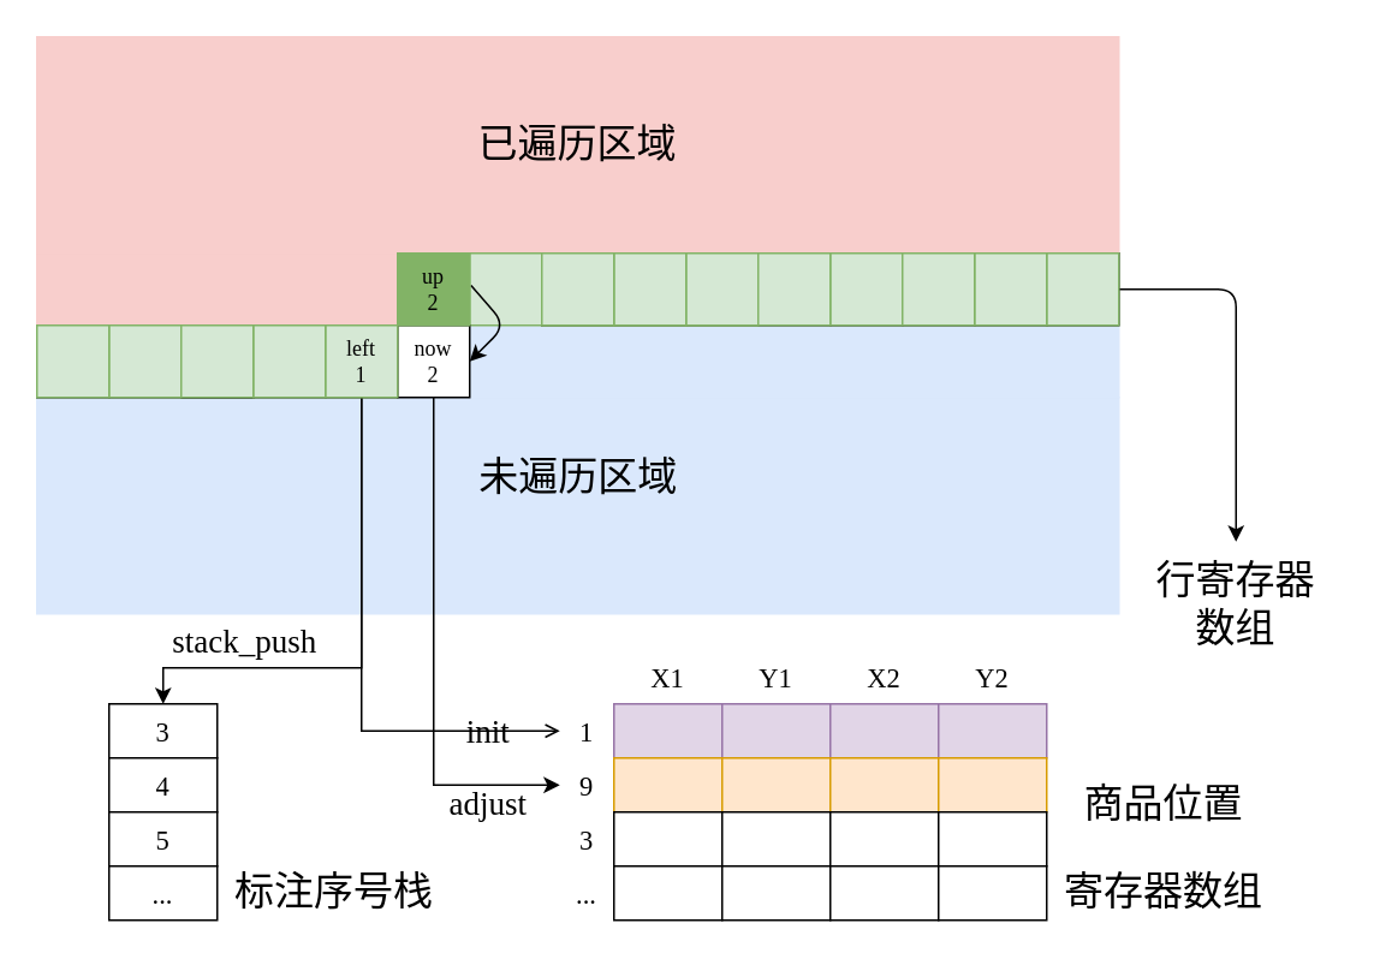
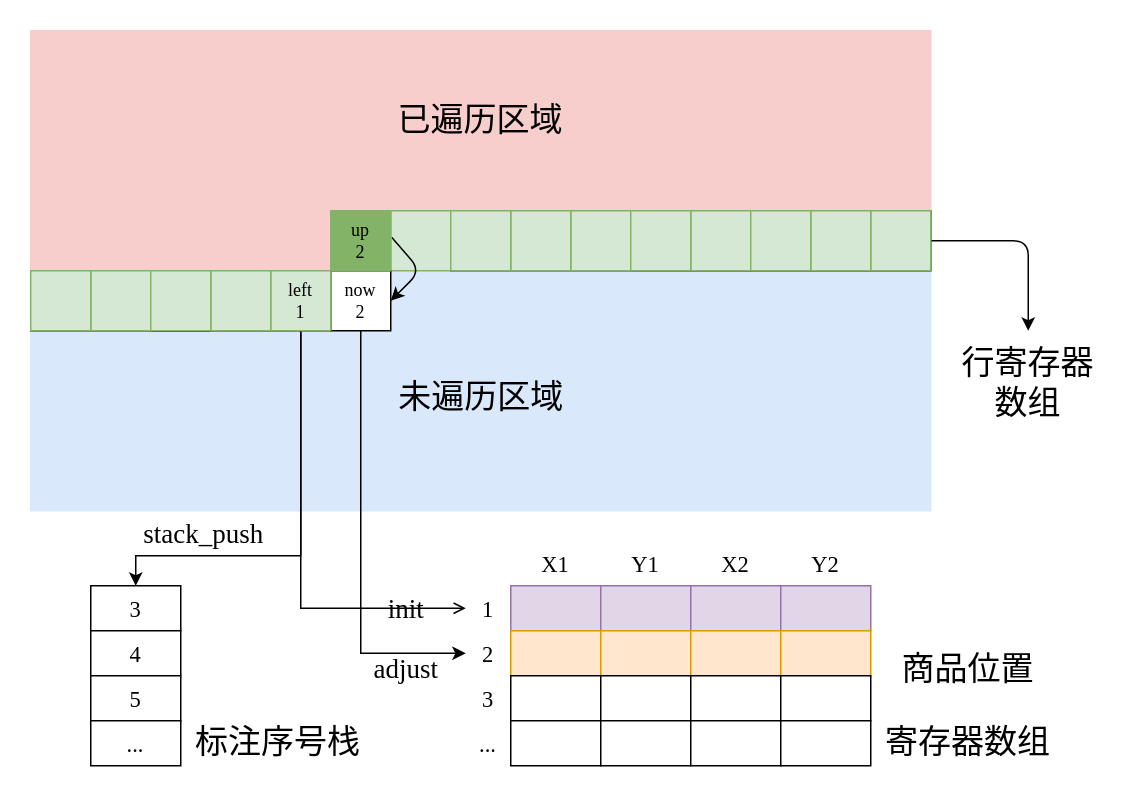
  <mxCell id="0" />
  <mxCell id="1" parent="0" />
  <mxCell id="2" value="" style="rounded=0;whiteSpace=wrap;html=1;strokeColor=#DAE8FC;fillColor=#DAE8FC;" parent="1" vertex="1"><mxGeometry x="20" y="220" width="600" height="120" as="geometry" /></mxCell>
  <mxCell id="3" value="" style="rounded=0;whiteSpace=wrap;html=1;strokeColor=#DAE8FC;fillColor=#DAE8FC;" parent="1" vertex="1"><mxGeometry x="260" y="180" width="360" height="40" as="geometry" /></mxCell>
  <mxCell id="4" value="" style="rounded=0;whiteSpace=wrap;html=1;strokeColor=#F8CECC;fillColor=#F8CECC;" parent="1" vertex="1"><mxGeometry x="20" y="140" width="200" height="40" as="geometry" /></mxCell>
  <mxCell id="5" value="" style="rounded=0;whiteSpace=wrap;html=1;strokeColor=#F8CECC;fillColor=#f8cecc;" parent="1" vertex="1"><mxGeometry x="20" y="20" width="600" height="120" as="geometry" /></mxCell>
  <mxCell id="6" value="" style="whiteSpace=wrap;html=1;aspect=fixed;fillColor=#d5e8d4;strokeColor=#82b366;" parent="1" vertex="1"><mxGeometry x="260" y="140" width="40" height="40" as="geometry" /></mxCell>
  <mxCell id="7" value="" style="whiteSpace=wrap;html=1;aspect=fixed;" parent="1" vertex="1"><mxGeometry x="300" y="140" width="40" height="40" as="geometry" /></mxCell>
  <mxCell id="8" value="" style="whiteSpace=wrap;html=1;aspect=fixed;" parent="1" vertex="1"><mxGeometry x="340" y="140" width="40" height="40" as="geometry" /></mxCell>
  <mxCell id="9" value="" style="whiteSpace=wrap;html=1;aspect=fixed;" parent="1" vertex="1"><mxGeometry x="380" y="140" width="40" height="40" as="geometry" /></mxCell>
  <mxCell id="10" value="" style="whiteSpace=wrap;html=1;aspect=fixed;" parent="1" vertex="1"><mxGeometry x="420" y="140" width="40" height="40" as="geometry" /></mxCell>
  <mxCell id="11" value="" style="whiteSpace=wrap;html=1;aspect=fixed;" parent="1" vertex="1"><mxGeometry x="460" y="140" width="40" height="40" as="geometry" /></mxCell>
  <mxCell id="12" value="" style="whiteSpace=wrap;html=1;aspect=fixed;" parent="1" vertex="1"><mxGeometry x="500" y="140" width="40" height="40" as="geometry" /></mxCell>
  <mxCell id="13" value="" style="whiteSpace=wrap;html=1;aspect=fixed;" parent="1" vertex="1"><mxGeometry x="540" y="140" width="40" height="40" as="geometry" /></mxCell>
  <mxCell id="14" value="" style="whiteSpace=wrap;html=1;aspect=fixed;" parent="1" vertex="1"><mxGeometry x="580" y="140" width="40" height="40" as="geometry" /></mxCell>
  <mxCell id="15" value="" style="whiteSpace=wrap;html=1;aspect=fixed;" parent="1" vertex="1"><mxGeometry x="100" y="180" width="40" height="40" as="geometry" /></mxCell>
  <mxCell id="16" value="" style="whiteSpace=wrap;html=1;aspect=fixed;" parent="1" vertex="1"><mxGeometry x="140" y="180" width="40" height="40" as="geometry" /></mxCell>
  <mxCell id="17" value="" style="edgeStyle=none;html=1;" parent="1" source="18" target="2" edge="1"><mxGeometry relative="1" as="geometry" /></mxCell>
  <mxCell id="18" value="" style="whiteSpace=wrap;html=1;aspect=fixed;" parent="1" vertex="1"><mxGeometry x="180" y="180" width="40" height="40" as="geometry" /></mxCell>
  <mxCell id="19" value="" style="whiteSpace=wrap;html=1;aspect=fixed;" parent="1" vertex="1"><mxGeometry x="20" y="180" width="40" height="40" as="geometry" /></mxCell>
  <mxCell id="20" value="" style="whiteSpace=wrap;html=1;aspect=fixed;" parent="1" vertex="1"><mxGeometry x="60" y="180" width="40" height="40" as="geometry" /></mxCell>
  <mxCell id="21" value="" style="whiteSpace=wrap;html=1;aspect=fixed;" parent="1" vertex="1"><mxGeometry x="100" y="180" width="40" height="40" as="geometry" /></mxCell>
  <mxCell id="22" style="edgeStyle=none;html=1;entryX=0;entryY=0.5;entryDx=0;entryDy=0;fontFamily=Times New Roman;fontSize=22;rounded=0;" parent="1" source="23" target="72" edge="1"><mxGeometry relative="1" as="geometry"><Array as="points"><mxPoint x="240" y="435" /></Array></mxGeometry></mxCell>
  <mxCell id="23" value="&lt;font face=&quot;Times New Roman&quot;&gt;now&lt;br&gt;2&lt;br&gt;&lt;/font&gt;" style="whiteSpace=wrap;html=1;aspect=fixed;" parent="1" vertex="1"><mxGeometry x="220" y="180" width="40" height="40" as="geometry" /></mxCell>
  <mxCell id="24" value="" style="whiteSpace=wrap;html=1;aspect=fixed;fillColor=#d5e8d4;strokeColor=#82b366;" parent="1" vertex="1"><mxGeometry x="300" y="140" width="40" height="40" as="geometry" /></mxCell>
  <mxCell id="25" style="edgeStyle=none;html=1;fontFamily=Times New Roman;fontSize=22;" parent="1" source="27" target="23" edge="1"><mxGeometry relative="1" as="geometry" /></mxCell>
  <mxCell id="26" style="edgeStyle=none;html=1;entryX=0;entryY=0.5;entryDx=0;entryDy=0;fontFamily=Times New Roman;fontSize=22;exitX=0.018;exitY=0.446;exitDx=0;exitDy=0;exitPerimeter=0;" parent="1" source="6" target="3" edge="1"><mxGeometry relative="1" as="geometry"><Array as="points"><mxPoint x="280" y="180" /></Array></mxGeometry></mxCell>
  <mxCell id="27" value="&lt;font face=&quot;Times New Roman&quot;&gt;up&lt;br&gt;2&lt;/font&gt;" style="whiteSpace=wrap;html=1;aspect=fixed;fillColor=#82B366;strokeColor=#82B366;" parent="1" vertex="1"><mxGeometry x="220" y="140" width="40" height="40" as="geometry" /></mxCell>
  <mxCell id="28" value="" style="whiteSpace=wrap;html=1;aspect=fixed;fillColor=#d5e8d4;strokeColor=#82b366;" parent="1" vertex="1"><mxGeometry x="340" y="140" width="40" height="40" as="geometry" /></mxCell>
  <mxCell id="29" value="" style="whiteSpace=wrap;html=1;aspect=fixed;fillColor=#d5e8d4;strokeColor=#82b366;" parent="1" vertex="1"><mxGeometry x="380" y="140" width="40" height="40" as="geometry" /></mxCell>
  <mxCell id="30" value="" style="whiteSpace=wrap;html=1;aspect=fixed;fillColor=#d5e8d4;strokeColor=#82b366;" parent="1" vertex="1"><mxGeometry x="380" y="140" width="40" height="40" as="geometry" /></mxCell>
  <mxCell id="31" value="" style="whiteSpace=wrap;html=1;aspect=fixed;fillColor=#d5e8d4;strokeColor=#82b366;" parent="1" vertex="1"><mxGeometry x="340" y="140" width="40" height="40" as="geometry" /></mxCell>
  <mxCell id="32" value="" style="whiteSpace=wrap;html=1;aspect=fixed;fillColor=#d5e8d4;strokeColor=#82b366;" parent="1" vertex="1"><mxGeometry x="300" y="140" width="40" height="40" as="geometry" /></mxCell>
  <mxCell id="33" value="" style="whiteSpace=wrap;html=1;aspect=fixed;fillColor=#d5e8d4;strokeColor=#82b366;" parent="1" vertex="1"><mxGeometry x="460" y="140" width="40" height="40" as="geometry" /></mxCell>
  <mxCell id="34" value="" style="whiteSpace=wrap;html=1;aspect=fixed;fillColor=#d5e8d4;strokeColor=#82b366;" parent="1" vertex="1"><mxGeometry x="420" y="140" width="40" height="40" as="geometry" /></mxCell>
  <mxCell id="35" style="edgeStyle=none;html=1;entryX=0.5;entryY=0;entryDx=0;entryDy=0;fontFamily=宋体;fontSource=https%3A%2F%2Ffonts.googleapis.com%2Fcss%3Ffamily%3D%25E5%25AE%258B%25E4%25BD%2593;fontSize=15;" parent="1" source="36" target="46" edge="1"><mxGeometry relative="1" as="geometry"><Array as="points"><mxPoint x="685" y="160" /></Array></mxGeometry></mxCell>
  <mxCell id="36" value="" style="whiteSpace=wrap;html=1;aspect=fixed;fillColor=#d5e8d4;strokeColor=#82b366;" parent="1" vertex="1"><mxGeometry x="580" y="140" width="40" height="40" as="geometry" /></mxCell>
  <mxCell id="37" value="" style="whiteSpace=wrap;html=1;aspect=fixed;fillColor=#d5e8d4;strokeColor=#82b366;" parent="1" vertex="1"><mxGeometry x="540" y="140" width="40" height="40" as="geometry" /></mxCell>
  <mxCell id="38" value="" style="whiteSpace=wrap;html=1;aspect=fixed;fillColor=#d5e8d4;strokeColor=#82b366;" parent="1" vertex="1"><mxGeometry x="500" y="140" width="40" height="40" as="geometry" /></mxCell>
  <mxCell id="39" value="" style="whiteSpace=wrap;html=1;aspect=fixed;fillColor=#d5e8d4;strokeColor=#82b366;" parent="1" vertex="1"><mxGeometry x="60" y="180" width="40" height="40" as="geometry" /></mxCell>
  <mxCell id="40" value="" style="whiteSpace=wrap;html=1;aspect=fixed;fillColor=#d5e8d4;strokeColor=#82b366;" parent="1" vertex="1"><mxGeometry x="20" y="180" width="40" height="40" as="geometry" /></mxCell>
  <mxCell id="41" style="edgeStyle=none;rounded=0;html=1;entryX=0;entryY=0.5;entryDx=0;entryDy=0;fontFamily=Times New Roman;fontSize=18;endArrow=open;" parent="1" source="43" target="71" edge="1"><mxGeometry relative="1" as="geometry"><Array as="points"><mxPoint x="200" y="405" /></Array></mxGeometry></mxCell>
  <mxCell id="42" style="edgeStyle=none;rounded=0;html=1;entryX=0.5;entryY=0;entryDx=0;entryDy=0;fontFamily=Times New Roman;fontSize=18;" parent="1" source="43" target="47" edge="1"><mxGeometry relative="1" as="geometry"><Array as="points"><mxPoint x="200" y="370" /><mxPoint x="90" y="370" /></Array></mxGeometry></mxCell>
  <mxCell id="43" value="&lt;font face=&quot;Times New Roman&quot;&gt;left&lt;br&gt;1&lt;/font&gt;" style="whiteSpace=wrap;html=1;aspect=fixed;fillColor=#d5e8d4;strokeColor=#82b366;" parent="1" vertex="1"><mxGeometry x="180" y="180" width="40" height="40" as="geometry" /></mxCell>
  <mxCell id="44" value="" style="whiteSpace=wrap;html=1;aspect=fixed;fillColor=#d5e8d4;strokeColor=#82b366;" parent="1" vertex="1"><mxGeometry x="140" y="180" width="40" height="40" as="geometry" /></mxCell>
  <mxCell id="45" value="" style="whiteSpace=wrap;html=1;aspect=fixed;fillColor=#d5e8d4;strokeColor=#82b366;" parent="1" vertex="1"><mxGeometry x="100" y="180" width="40" height="40" as="geometry" /></mxCell>
- <mxCell id="46" value="&lt;p class=&quot;MsoNormal&quot;&gt;&lt;font face=&quot;宋体&quot; data-font-src=&quot;https://fonts.googleapis.com/css?family=%E5%AE%8B%E4%BD%93&quot; style=&quot;font-size: 22px&quot;&gt;行寄存器数组&lt;/font&gt;&lt;br&gt;&lt;/p&gt;" style="text;html=1;strokeColor=none;fillColor=none;align=center;verticalAlign=middle;whiteSpace=wrap;rounded=0;" parent="1" vertex="1"><mxGeometry x="630" y="300" width="110" height="70" as="geometry" /></mxCell>
+ <mxCell id="46" value="&lt;p class=&quot;MsoNormal&quot;&gt;&lt;font face=&quot;宋体&quot; data-font-src=&quot;https://fonts.googleapis.com/css?family=%E5%AE%8B%E4%BD%93&quot; style=&quot;font-size: 22px&quot;&gt;行寄存器数组&lt;/font&gt;&lt;br&gt;&lt;/p&gt;" style="text;html=1;strokeColor=none;fillColor=none;align=center;verticalAlign=middle;whiteSpace=wrap;rounded=0;" parent="1" vertex="1"><mxGeometry x="630" y="220" width="110" height="70" as="geometry" /></mxCell>
  <mxCell id="47" value="&lt;font face=&quot;Times New Roman&quot;&gt;3&lt;/font&gt;" style="rounded=0;whiteSpace=wrap;html=1;fontFamily=宋体;fontSource=https%3A%2F%2Ffonts.googleapis.com%2Fcss%3Ffamily%3D%25E5%25AE%258B%25E4%25BD%2593;fontSize=15;" parent="1" vertex="1"><mxGeometry x="60" y="390" width="60" height="30" as="geometry" /></mxCell>
  <mxCell id="48" value="&lt;font face=&quot;Times New Roman&quot;&gt;4&lt;/font&gt;" style="rounded=0;whiteSpace=wrap;html=1;fontFamily=宋体;fontSource=https%3A%2F%2Ffonts.googleapis.com%2Fcss%3Ffamily%3D%25E5%25AE%258B%25E4%25BD%2593;fontSize=15;" parent="1" vertex="1"><mxGeometry x="60" y="420" width="60" height="30" as="geometry" /></mxCell>
  <mxCell id="49" value="&lt;span style=&quot;font-family: &amp;#34;times new roman&amp;#34;&quot;&gt;5&lt;/span&gt;" style="rounded=0;whiteSpace=wrap;html=1;fontFamily=宋体;fontSource=https%3A%2F%2Ffonts.googleapis.com%2Fcss%3Ffamily%3D%25E5%25AE%258B%25E4%25BD%2593;fontSize=15;" parent="1" vertex="1"><mxGeometry x="60" y="450" width="60" height="30" as="geometry" /></mxCell>
  <mxCell id="50" value="&lt;font face=&quot;Times New Roman&quot;&gt;...&lt;/font&gt;" style="rounded=0;whiteSpace=wrap;html=1;fontFamily=宋体;fontSource=https%3A%2F%2Ffonts.googleapis.com%2Fcss%3Ffamily%3D%25E5%25AE%258B%25E4%25BD%2593;fontSize=15;" parent="1" vertex="1"><mxGeometry x="60" y="480" width="60" height="30" as="geometry" /></mxCell>
  <mxCell id="51" value="" style="rounded=0;whiteSpace=wrap;html=1;fontFamily=宋体;fontSource=https%3A%2F%2Ffonts.googleapis.com%2Fcss%3Ffamily%3D%25E5%25AE%258B%25E4%25BD%2593;fontSize=15;fillColor=#e1d5e7;strokeColor=#9673a6;" parent="1" vertex="1"><mxGeometry x="340" y="390" width="60" height="30" as="geometry" /></mxCell>
  <mxCell id="52" value="" style="rounded=0;whiteSpace=wrap;html=1;fontFamily=宋体;fontSource=https%3A%2F%2Ffonts.googleapis.com%2Fcss%3Ffamily%3D%25E5%25AE%258B%25E4%25BD%2593;fontSize=15;fillColor=#ffe6cc;strokeColor=#d79b00;" parent="1" vertex="1"><mxGeometry x="340" y="420" width="60" height="30" as="geometry" /></mxCell>
  <mxCell id="53" value="" style="rounded=0;whiteSpace=wrap;html=1;fontFamily=宋体;fontSource=https%3A%2F%2Ffonts.googleapis.com%2Fcss%3Ffamily%3D%25E5%25AE%258B%25E4%25BD%2593;fontSize=15;" parent="1" vertex="1"><mxGeometry x="340" y="450" width="60" height="30" as="geometry" /></mxCell>
  <mxCell id="54" value="" style="rounded=0;whiteSpace=wrap;html=1;fontFamily=宋体;fontSource=https%3A%2F%2Ffonts.googleapis.com%2Fcss%3Ffamily%3D%25E5%25AE%258B%25E4%25BD%2593;fontSize=15;" parent="1" vertex="1"><mxGeometry x="340" y="480" width="60" height="30" as="geometry" /></mxCell>
  <mxCell id="55" value="" style="rounded=0;whiteSpace=wrap;html=1;fontFamily=宋体;fontSource=https%3A%2F%2Ffonts.googleapis.com%2Fcss%3Ffamily%3D%25E5%25AE%258B%25E4%25BD%2593;fontSize=15;fillColor=#e1d5e7;strokeColor=#9673a6;" parent="1" vertex="1"><mxGeometry x="400" y="390" width="60" height="30" as="geometry" /></mxCell>
  <mxCell id="56" value="" style="rounded=0;whiteSpace=wrap;html=1;fontFamily=宋体;fontSource=https%3A%2F%2Ffonts.googleapis.com%2Fcss%3Ffamily%3D%25E5%25AE%258B%25E4%25BD%2593;fontSize=15;fillColor=#ffe6cc;strokeColor=#d79b00;" parent="1" vertex="1"><mxGeometry x="400" y="420" width="60" height="30" as="geometry" /></mxCell>
  <mxCell id="57" value="" style="rounded=0;whiteSpace=wrap;html=1;fontFamily=宋体;fontSource=https%3A%2F%2Ffonts.googleapis.com%2Fcss%3Ffamily%3D%25E5%25AE%258B%25E4%25BD%2593;fontSize=15;" parent="1" vertex="1"><mxGeometry x="400" y="450" width="60" height="30" as="geometry" /></mxCell>
  <mxCell id="58" value="" style="rounded=0;whiteSpace=wrap;html=1;fontFamily=宋体;fontSource=https%3A%2F%2Ffonts.googleapis.com%2Fcss%3Ffamily%3D%25E5%25AE%258B%25E4%25BD%2593;fontSize=15;" parent="1" vertex="1"><mxGeometry x="400" y="480" width="60" height="30" as="geometry" /></mxCell>
  <mxCell id="59" value="" style="rounded=0;whiteSpace=wrap;html=1;fontFamily=宋体;fontSource=https%3A%2F%2Ffonts.googleapis.com%2Fcss%3Ffamily%3D%25E5%25AE%258B%25E4%25BD%2593;fontSize=15;fillColor=#e1d5e7;strokeColor=#9673a6;" parent="1" vertex="1"><mxGeometry x="460" y="390" width="60" height="30" as="geometry" /></mxCell>
  <mxCell id="60" value="" style="rounded=0;whiteSpace=wrap;html=1;fontFamily=宋体;fontSource=https%3A%2F%2Ffonts.googleapis.com%2Fcss%3Ffamily%3D%25E5%25AE%258B%25E4%25BD%2593;fontSize=15;fillColor=#ffe6cc;strokeColor=#d79b00;" parent="1" vertex="1"><mxGeometry x="460" y="420" width="60" height="30" as="geometry" /></mxCell>
  <mxCell id="61" value="" style="rounded=0;whiteSpace=wrap;html=1;fontFamily=宋体;fontSource=https%3A%2F%2Ffonts.googleapis.com%2Fcss%3Ffamily%3D%25E5%25AE%258B%25E4%25BD%2593;fontSize=15;" parent="1" vertex="1"><mxGeometry x="460" y="450" width="60" height="30" as="geometry" /></mxCell>
  <mxCell id="62" value="" style="rounded=0;whiteSpace=wrap;html=1;fontFamily=宋体;fontSource=https%3A%2F%2Ffonts.googleapis.com%2Fcss%3Ffamily%3D%25E5%25AE%258B%25E4%25BD%2593;fontSize=15;" parent="1" vertex="1"><mxGeometry x="460" y="480" width="60" height="30" as="geometry" /></mxCell>
  <mxCell id="63" value="" style="rounded=0;whiteSpace=wrap;html=1;fontFamily=宋体;fontSource=https%3A%2F%2Ffonts.googleapis.com%2Fcss%3Ffamily%3D%25E5%25AE%258B%25E4%25BD%2593;fontSize=15;fillColor=#e1d5e7;strokeColor=#9673a6;" parent="1" vertex="1"><mxGeometry x="520" y="390" width="60" height="30" as="geometry" /></mxCell>
  <mxCell id="64" value="" style="rounded=0;whiteSpace=wrap;html=1;fontFamily=宋体;fontSource=https%3A%2F%2Ffonts.googleapis.com%2Fcss%3Ffamily%3D%25E5%25AE%258B%25E4%25BD%2593;fontSize=15;fillColor=#ffe6cc;strokeColor=#d79b00;" parent="1" vertex="1"><mxGeometry x="520" y="420" width="60" height="30" as="geometry" /></mxCell>
  <mxCell id="65" value="" style="rounded=0;whiteSpace=wrap;html=1;fontFamily=宋体;fontSource=https%3A%2F%2Ffonts.googleapis.com%2Fcss%3Ffamily%3D%25E5%25AE%258B%25E4%25BD%2593;fontSize=15;" parent="1" vertex="1"><mxGeometry x="520" y="450" width="60" height="30" as="geometry" /></mxCell>
  <mxCell id="66" value="" style="rounded=0;whiteSpace=wrap;html=1;fontFamily=宋体;fontSource=https%3A%2F%2Ffonts.googleapis.com%2Fcss%3Ffamily%3D%25E5%25AE%258B%25E4%25BD%2593;fontSize=15;" parent="1" vertex="1"><mxGeometry x="520" y="480" width="60" height="30" as="geometry" /></mxCell>
  <mxCell id="67" value="&lt;font data-font-src=&quot;https://fonts.googleapis.com/css?family=%E5%AE%8B%E4%BD%93&quot; style=&quot;font-size: 15px&quot; face=&quot;Times New Roman&quot;&gt;X1&lt;/font&gt;" style="text;html=1;strokeColor=none;fillColor=none;align=center;verticalAlign=middle;whiteSpace=wrap;rounded=0;" parent="1" vertex="1"><mxGeometry x="340" y="360" width="60" height="30" as="geometry" /></mxCell>
  <mxCell id="68" value="&lt;font data-font-src=&quot;https://fonts.googleapis.com/css?family=%E5%AE%8B%E4%BD%93&quot; style=&quot;font-size: 15px&quot; face=&quot;Times New Roman&quot;&gt;Y1&lt;/font&gt;" style="text;html=1;strokeColor=none;fillColor=none;align=center;verticalAlign=middle;whiteSpace=wrap;rounded=0;" parent="1" vertex="1"><mxGeometry x="400" y="360" width="60" height="30" as="geometry" /></mxCell>
  <mxCell id="69" value="&lt;font data-font-src=&quot;https://fonts.googleapis.com/css?family=%E5%AE%8B%E4%BD%93&quot; style=&quot;font-size: 15px&quot; face=&quot;Times New Roman&quot;&gt;X2&lt;/font&gt;" style="text;html=1;strokeColor=none;fillColor=none;align=center;verticalAlign=middle;whiteSpace=wrap;rounded=0;" parent="1" vertex="1"><mxGeometry x="460" y="360" width="60" height="30" as="geometry" /></mxCell>
  <mxCell id="70" value="&lt;font data-font-src=&quot;https://fonts.googleapis.com/css?family=%E5%AE%8B%E4%BD%93&quot; style=&quot;font-size: 15px&quot; face=&quot;Times New Roman&quot;&gt;Y2&lt;/font&gt;" style="text;html=1;strokeColor=none;fillColor=none;align=center;verticalAlign=middle;whiteSpace=wrap;rounded=0;" parent="1" vertex="1"><mxGeometry x="520" y="360" width="60" height="30" as="geometry" /></mxCell>
  <mxCell id="71" value="&lt;font data-font-src=&quot;https://fonts.googleapis.com/css?family=%E5%AE%8B%E4%BD%93&quot; style=&quot;font-size: 15px&quot; face=&quot;Times New Roman&quot;&gt;1&lt;/font&gt;" style="text;html=1;strokeColor=none;fillColor=none;align=center;verticalAlign=middle;whiteSpace=wrap;rounded=0;" parent="1" vertex="1"><mxGeometry x="310" y="390" width="30" height="30" as="geometry" /></mxCell>
- <mxCell id="72" value="&lt;font data-font-src=&quot;https://fonts.googleapis.com/css?family=%E5%AE%8B%E4%BD%93&quot; style=&quot;font-size: 15px&quot; face=&quot;Times New Roman&quot;&gt;9&lt;/font&gt;" style="text;html=1;strokeColor=none;fillColor=none;align=center;verticalAlign=middle;whiteSpace=wrap;rounded=0;" parent="1" vertex="1"><mxGeometry x="310" y="420" width="30" height="30" as="geometry" /></mxCell>
+ <mxCell id="72" value="&lt;font data-font-src=&quot;https://fonts.googleapis.com/css?family=%E5%AE%8B%E4%BD%93&quot; style=&quot;font-size: 15px&quot; face=&quot;Times New Roman&quot;&gt;2&lt;/font&gt;" style="text;html=1;strokeColor=none;fillColor=none;align=center;verticalAlign=middle;whiteSpace=wrap;rounded=0;" parent="1" vertex="1"><mxGeometry x="310" y="420" width="30" height="30" as="geometry" /></mxCell>
  <mxCell id="73" value="&lt;font data-font-src=&quot;https://fonts.googleapis.com/css?family=%E5%AE%8B%E4%BD%93&quot; style=&quot;font-size: 15px&quot; face=&quot;Times New Roman&quot;&gt;3&lt;/font&gt;" style="text;html=1;strokeColor=none;fillColor=none;align=center;verticalAlign=middle;whiteSpace=wrap;rounded=0;" parent="1" vertex="1"><mxGeometry x="310" y="450" width="30" height="30" as="geometry" /></mxCell>
  <mxCell id="74" value="&lt;font data-font-src=&quot;https://fonts.googleapis.com/css?family=%E5%AE%8B%E4%BD%93&quot; style=&quot;font-size: 15px&quot; face=&quot;Times New Roman&quot;&gt;...&lt;/font&gt;" style="text;html=1;strokeColor=none;fillColor=none;align=center;verticalAlign=middle;whiteSpace=wrap;rounded=0;" parent="1" vertex="1"><mxGeometry x="310" y="480" width="30" height="30" as="geometry" /></mxCell>
  <mxCell id="75" value="&lt;p class=&quot;MsoNormal&quot;&gt;&lt;font style=&quot;font-size: 22px&quot; face=&quot;宋体&quot; data-font-src=&quot;https://fonts.googleapis.com/css?family=%E5%AE%8B%E4%BD%93&quot;&gt;标注序号栈&lt;/font&gt;&lt;/p&gt;" style="text;html=1;strokeColor=none;fillColor=none;align=center;verticalAlign=middle;whiteSpace=wrap;rounded=0;" parent="1" vertex="1"><mxGeometry x="120" y="480" width="130" height="30" as="geometry" /></mxCell>
  <mxCell id="76" value="&lt;p class=&quot;MsoNormal&quot; style=&quot;font-size: 22px&quot;&gt;&lt;font face=&quot;宋体&quot; style=&quot;font-size: 22px&quot;&gt;商品位置&lt;/font&gt;&lt;/p&gt;&lt;p class=&quot;MsoNormal&quot; style=&quot;font-size: 22px&quot;&gt;&lt;font face=&quot;宋体&quot; style=&quot;font-size: 22px&quot;&gt;寄存器数组&lt;/font&gt;&lt;/p&gt;" style="text;html=1;strokeColor=none;fillColor=none;align=center;verticalAlign=middle;whiteSpace=wrap;rounded=0;" parent="1" vertex="1"><mxGeometry x="580" y="430" width="130" height="80" as="geometry" /></mxCell>
  <mxCell id="77" value="&lt;font style=&quot;font-size: 18px&quot;&gt;adjust&lt;/font&gt;" style="text;html=1;align=center;verticalAlign=middle;resizable=0;points=[];autosize=1;strokeColor=none;fillColor=none;fontSize=22;fontFamily=Times New Roman;" parent="1" vertex="1"><mxGeometry x="240" y="430" width="60" height="30" as="geometry" /></mxCell>
  <mxCell id="78" value="&lt;span style=&quot;font-size: 18px&quot;&gt;init&lt;/span&gt;" style="text;html=1;align=center;verticalAlign=middle;resizable=0;points=[];autosize=1;strokeColor=none;fillColor=none;fontSize=22;fontFamily=Times New Roman;" parent="1" vertex="1"><mxGeometry x="250" y="390" width="40" height="30" as="geometry" /></mxCell>
  <mxCell id="79" value="&lt;font style=&quot;font-size: 18px&quot;&gt;stack_push&lt;/font&gt;" style="text;html=1;align=center;verticalAlign=middle;resizable=0;points=[];autosize=1;strokeColor=none;fillColor=none;fontSize=22;fontFamily=Times New Roman;" parent="1" vertex="1"><mxGeometry x="85" y="340" width="100" height="30" as="geometry" /></mxCell>
  <mxCell id="80" value="&lt;font face=&quot;宋体&quot; data-font-src=&quot;https://fonts.googleapis.com/css?family=%E5%AE%8B%E4%BD%93&quot; style=&quot;font-size: 22px&quot;&gt;已遍历区域&lt;/font&gt;" style="text;html=1;strokeColor=none;fillColor=none;align=center;verticalAlign=middle;whiteSpace=wrap;rounded=0;" parent="1" vertex="1"><mxGeometry x="260" y="65" width="120" height="30" as="geometry" /></mxCell>
  <mxCell id="81" value="&lt;font face=&quot;宋体&quot; data-font-src=&quot;https://fonts.googleapis.com/css?family=%E5%AE%8B%E4%BD%93&quot; style=&quot;font-size: 22px&quot;&gt;未遍历区域&lt;/font&gt;" style="text;html=1;strokeColor=none;fillColor=none;align=center;verticalAlign=middle;whiteSpace=wrap;rounded=0;" parent="1" vertex="1"><mxGeometry x="257.5" y="250" width="125" height="30" as="geometry" /></mxCell>
